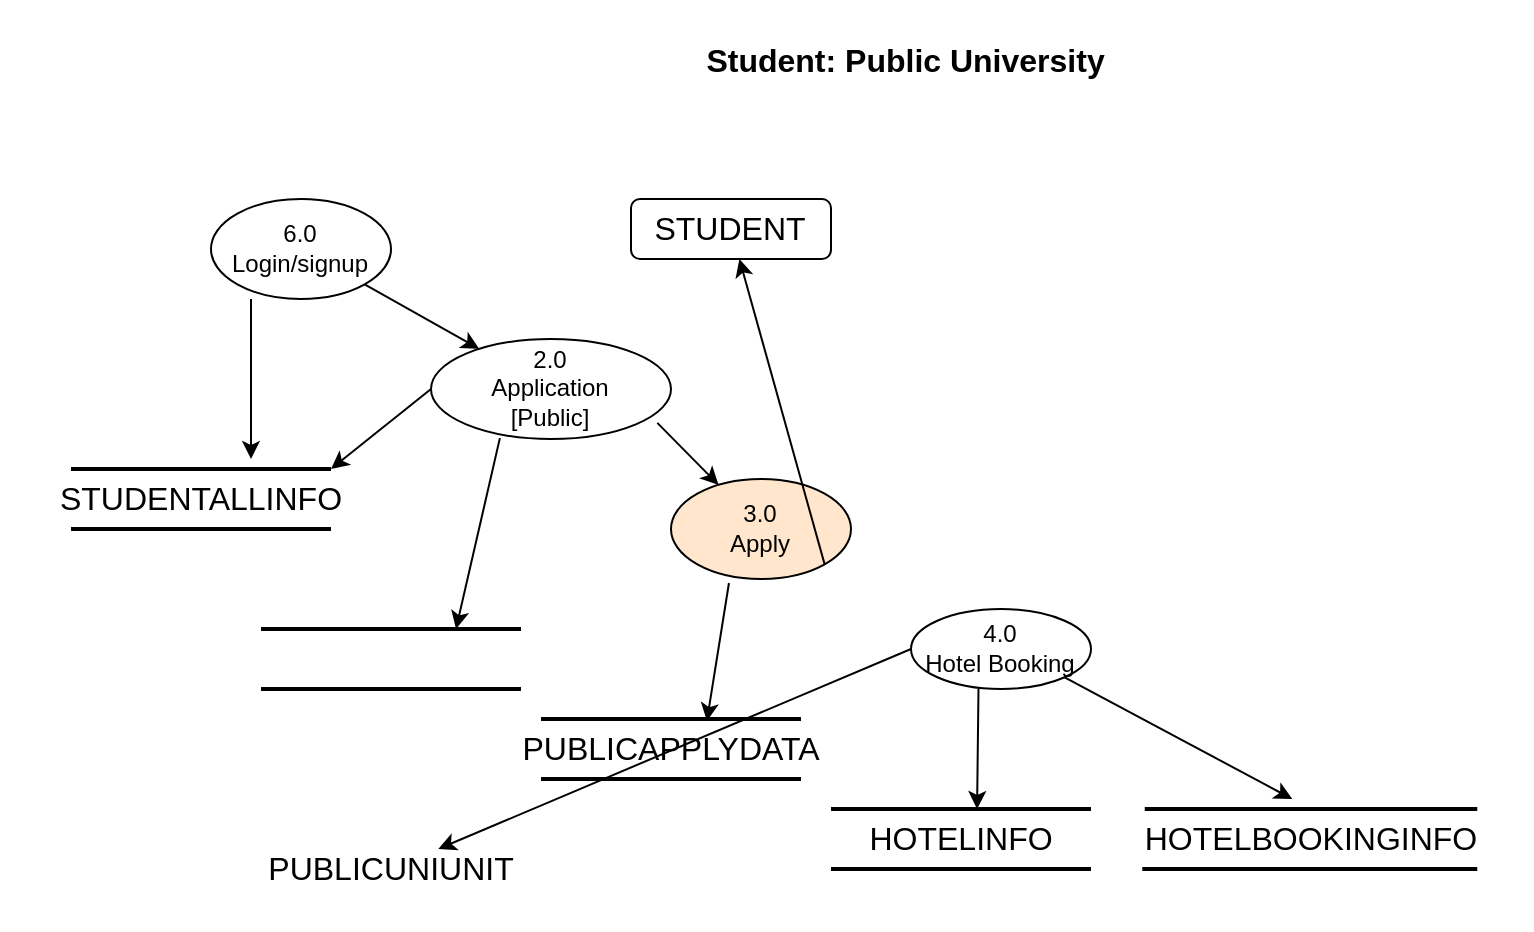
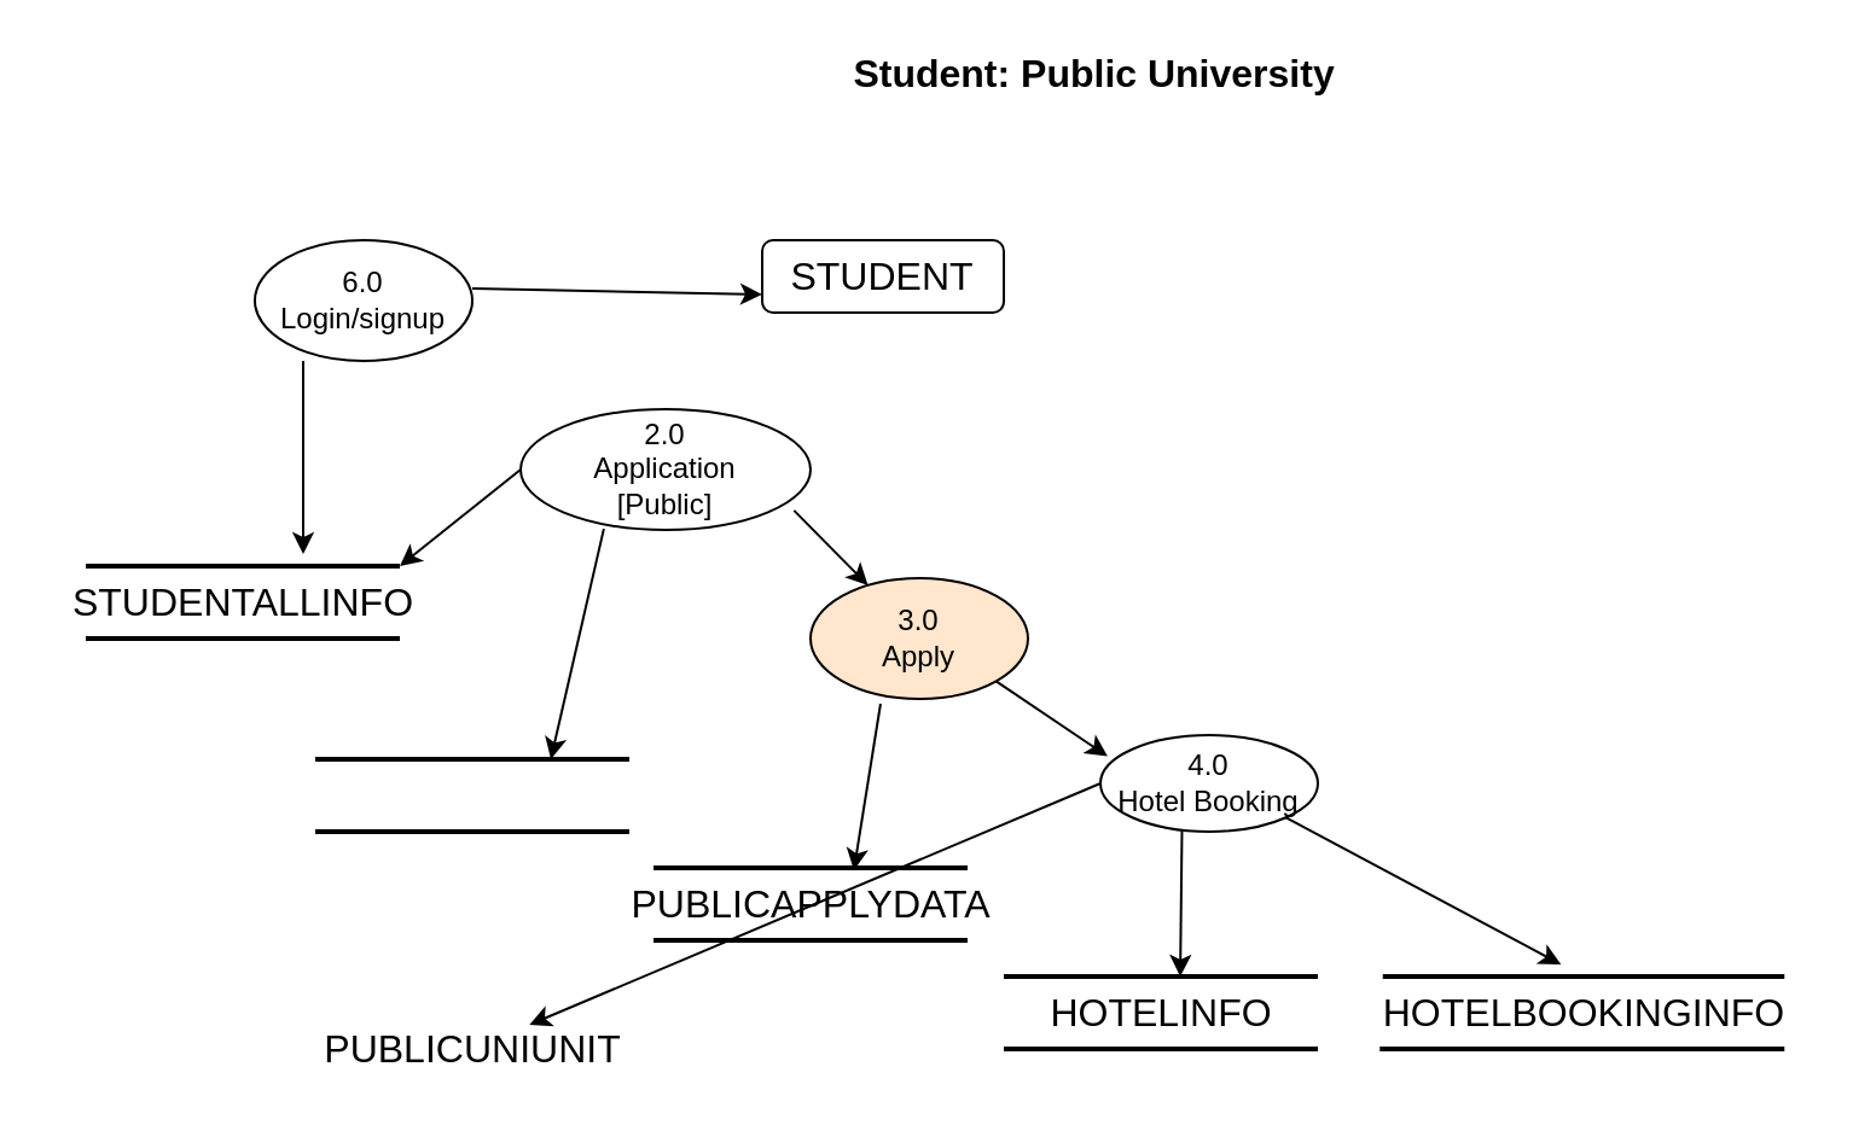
  <mxCell id="0" />
  <mxCell id="1" parent="0" />
  <mxCell id="2" value="6.0&lt;br&gt;Login/signup" style="ellipse;whiteSpace=wrap;html=1;" parent="1" vertex="1"><mxGeometry x="105" y="99" width="90" height="50" as="geometry" /></mxCell>
  <mxCell id="3" value="Student: Public University&amp;nbsp;" style="text;html=1;strokeColor=none;fillColor=none;align=center;verticalAlign=middle;whiteSpace=wrap;rounded=0;fontSize=16;fontStyle=1" parent="1" vertex="1"><mxGeometry x="335" y="20" width="240" height="20" as="geometry" /></mxCell>
  <mxCell id="4" value="2.0&lt;br&gt;Application&lt;br&gt;[Public]" style="ellipse;whiteSpace=wrap;html=1;" parent="1" vertex="1"><mxGeometry x="215" y="169" width="120" height="50" as="geometry" /></mxCell>
  <mxCell id="5" style="edgeStyle=orthogonalEdgeStyle;rounded=0;orthogonalLoop=1;jettySize=auto;html=1;exitX=0.5;exitY=1;exitDx=0;exitDy=0;fontSize=16;" parent="1" source="4" target="4" edge="1"><mxGeometry relative="1" as="geometry" /></mxCell>
  <mxCell id="6" value="3.0&lt;br&gt;Apply" style="ellipse;whiteSpace=wrap;html=1;fillColor=#ffe6cc;" parent="1" vertex="1"><mxGeometry x="335" y="239" width="90" height="50" as="geometry" /></mxCell>
  <mxCell id="7" value="4.0&lt;br&gt;Hotel Booking" style="ellipse;whiteSpace=wrap;html=1;" parent="1" vertex="1"><mxGeometry x="455" y="304" width="90" height="40" as="geometry" /></mxCell>
  <mxCell id="8" value="STUDENT" style="whiteSpace=wrap;html=1;fontSize=16;rounded=1;" parent="1" vertex="1"><mxGeometry x="315" y="99" width="100" height="30" as="geometry" /></mxCell>
  <mxCell id="9" value="" style="line;strokeWidth=2;html=1;fontSize=16;" parent="1" vertex="1"><mxGeometry x="35" y="229" width="130" height="10" as="geometry" /></mxCell>
  <mxCell id="10" value="" style="line;strokeWidth=2;html=1;fontSize=16;" parent="1" vertex="1"><mxGeometry x="35" y="259" width="130" height="10" as="geometry" /></mxCell>
  <mxCell id="11" value="STUDENTALLINFO" style="text;html=1;align=center;verticalAlign=middle;resizable=0;points=[];autosize=1;fontSize=16;" parent="1" vertex="1"><mxGeometry x="20" y="239" width="160" height="20" as="geometry" /></mxCell>
  <mxCell id="12" value="" style="endArrow=classic;html=1;fontSize=16;" parent="1" edge="1"><mxGeometry width="50" height="50" relative="1" as="geometry"><mxPoint x="125" y="149" as="sourcePoint" /><mxPoint x="125" y="229" as="targetPoint" /></mxGeometry></mxCell>
- <mxCell id="13" value="" style="endArrow=classic;html=1;fontSize=16;exitX=1;exitY=1;exitDx=0;exitDy=0;" parent="1" source="2" target="4" edge="1"><mxGeometry width="50" height="50" relative="1" as="geometry"><mxPoint x="495" y="379" as="sourcePoint" /><mxPoint x="545" y="329" as="targetPoint" /></mxGeometry></mxCell>
  <mxCell id="14" value="" style="line;strokeWidth=2;html=1;fontSize=16;" parent="1" vertex="1"><mxGeometry x="130" y="339" width="130" height="10" as="geometry" /></mxCell>
  <mxCell id="15" value="PUBLICUNIUNIT" style="text;html=1;align=center;verticalAlign=middle;resizable=0;points=[];autosize=1;fontSize=16;" parent="1" vertex="1"><mxGeometry x="125" y="424" width="140" height="20" as="geometry" /></mxCell>
  <mxCell id="16" value="" style="line;strokeWidth=2;html=1;fontSize=16;" parent="1" vertex="1"><mxGeometry x="130" y="309" width="130" height="10" as="geometry" /></mxCell>
  <mxCell id="17" value="" style="endArrow=classic;html=1;fontSize=16;exitX=0.287;exitY=0.991;exitDx=0;exitDy=0;exitPerimeter=0;entryX=0.75;entryY=0.5;entryDx=0;entryDy=0;entryPerimeter=0;" parent="1" source="4" target="16" edge="1"><mxGeometry width="50" height="50" relative="1" as="geometry"><mxPoint x="155" y="349" as="sourcePoint" /><mxPoint x="205" y="299" as="targetPoint" /></mxGeometry></mxCell>
  <mxCell id="18" value="" style="endArrow=classic;html=1;fontSize=16;exitX=0.943;exitY=0.839;exitDx=0;exitDy=0;exitPerimeter=0;" parent="1" source="4" target="6" edge="1"><mxGeometry width="50" height="50" relative="1" as="geometry"><mxPoint x="225" y="439" as="sourcePoint" /><mxPoint x="275" y="389" as="targetPoint" /></mxGeometry></mxCell>
  <mxCell id="19" value="" style="endArrow=classic;html=1;fontSize=16;exitX=0;exitY=0.5;exitDx=0;exitDy=0;entryX=1;entryY=0.5;entryDx=0;entryDy=0;entryPerimeter=0;" parent="1" source="4" target="9" edge="1"><mxGeometry width="50" height="50" relative="1" as="geometry"><mxPoint x="225" y="329" as="sourcePoint" /><mxPoint x="275" y="279" as="targetPoint" /></mxGeometry></mxCell>
  <mxCell id="20" value="" style="line;strokeWidth=2;html=1;fontSize=16;" parent="1" vertex="1"><mxGeometry x="270" y="384" width="130" height="10" as="geometry" /></mxCell>
  <mxCell id="21" value="PUBLICAPPLYDATA" style="text;html=1;align=center;verticalAlign=middle;resizable=0;points=[];autosize=1;fontSize=16;" parent="1" vertex="1"><mxGeometry x="255" y="364" width="160" height="20" as="geometry" /></mxCell>
  <mxCell id="22" value="" style="line;strokeWidth=2;html=1;fontSize=16;" parent="1" vertex="1"><mxGeometry x="270" y="354" width="130" height="10" as="geometry" /></mxCell>
  <mxCell id="23" value="" style="endArrow=classic;html=1;fontSize=16;exitX=0.322;exitY=1.04;exitDx=0;exitDy=0;exitPerimeter=0;entryX=0.638;entryY=0.6;entryDx=0;entryDy=0;entryPerimeter=0;" parent="1" source="6" target="22" edge="1"><mxGeometry width="50" height="50" relative="1" as="geometry"><mxPoint x="415" y="309" as="sourcePoint" /><mxPoint x="465" y="259" as="targetPoint" /></mxGeometry></mxCell>
- <mxCell id="24" value="" style="endArrow=classic;html=1;fontSize=16;exitX=1;exitY=1;exitDx=0;exitDy=0;" parent="1" source="6" target="8" edge="1"><mxGeometry width="50" height="50" relative="1" as="geometry"><mxPoint x="415" y="309" as="sourcePoint" /><mxPoint x="465" y="259" as="targetPoint" /></mxGeometry></mxCell>
+ <mxCell id="24" value="" style="endArrow=classic;html=1;fontSize=16;exitX=1;exitY=1;exitDx=0;exitDy=0;entryX=0.033;entryY=0.22;entryDx=0;entryDy=0;entryPerimeter=0;" parent="1" source="6" target="7" edge="1"><mxGeometry width="50" height="50" relative="1" as="geometry"><mxPoint x="415" y="309" as="sourcePoint" /><mxPoint x="465" y="259" as="targetPoint" /></mxGeometry></mxCell>
  <mxCell id="25" value="" style="line;strokeWidth=2;html=1;fontSize=16;" parent="1" vertex="1"><mxGeometry x="415" y="429" width="130" height="10" as="geometry" /></mxCell>
  <mxCell id="26" value="HOTELINFO" style="text;html=1;align=center;verticalAlign=middle;resizable=0;points=[];autosize=1;fontSize=16;" parent="1" vertex="1"><mxGeometry x="425" y="409" width="110" height="20" as="geometry" /></mxCell>
  <mxCell id="27" value="" style="line;strokeWidth=2;html=1;fontSize=16;" parent="1" vertex="1"><mxGeometry x="415" y="399" width="130" height="10" as="geometry" /></mxCell>
  <mxCell id="28" value="" style="endArrow=classic;html=1;fontSize=16;exitX=0;exitY=0.5;exitDx=0;exitDy=0;" parent="1" source="7" target="15" edge="1"><mxGeometry width="50" height="50" relative="1" as="geometry"><mxPoint x="415" y="309" as="sourcePoint" /><mxPoint x="465" y="259" as="targetPoint" /></mxGeometry></mxCell>
  <mxCell id="29" value="" style="endArrow=classic;html=1;fontSize=16;entryX=0.573;entryY=-0.25;entryDx=0;entryDy=0;entryPerimeter=0;exitX=0.375;exitY=0.994;exitDx=0;exitDy=0;exitPerimeter=0;" parent="1" source="7" target="26" edge="1"><mxGeometry width="50" height="50" relative="1" as="geometry"><mxPoint x="488" y="359" as="sourcePoint" /><mxPoint x="465" y="259" as="targetPoint" /></mxGeometry></mxCell>
  <mxCell id="30" value="" style="line;strokeWidth=2;html=1;fontSize=16;" parent="1" vertex="1"><mxGeometry x="570.63" y="429" width="167.5" height="10" as="geometry" /></mxCell>
  <mxCell id="31" value="HOTELBOOKINGINFO" style="text;html=1;align=center;verticalAlign=middle;resizable=0;points=[];autosize=1;fontSize=16;" parent="1" vertex="1"><mxGeometry x="565" y="409" width="180" height="20" as="geometry" /></mxCell>
  <mxCell id="32" value="" style="line;strokeWidth=2;html=1;fontSize=16;" parent="1" vertex="1"><mxGeometry x="571.88" y="399" width="166.25" height="10" as="geometry" /></mxCell>
  <mxCell id="33" value="" style="endArrow=classic;html=1;fontSize=16;exitX=1;exitY=1;exitDx=0;exitDy=0;" parent="1" source="7" target="32" edge="1"><mxGeometry width="50" height="50" relative="1" as="geometry"><mxPoint x="395" y="339" as="sourcePoint" /><mxPoint x="445" y="289" as="targetPoint" /></mxGeometry></mxCell>
+ <mxCell id="34" value="" style="endArrow=classic;html=1;fontSize=16;exitX=1;exitY=0.4;exitDx=0;exitDy=0;exitPerimeter=0;entryX=0;entryY=0.75;entryDx=0;entryDy=0;" parent="1" source="2" target="8" edge="1"><mxGeometry width="50" height="50" relative="1" as="geometry"><mxPoint x="305" y="199" as="sourcePoint" /><mxPoint x="355" y="149" as="targetPoint" /></mxGeometry></mxCell>
